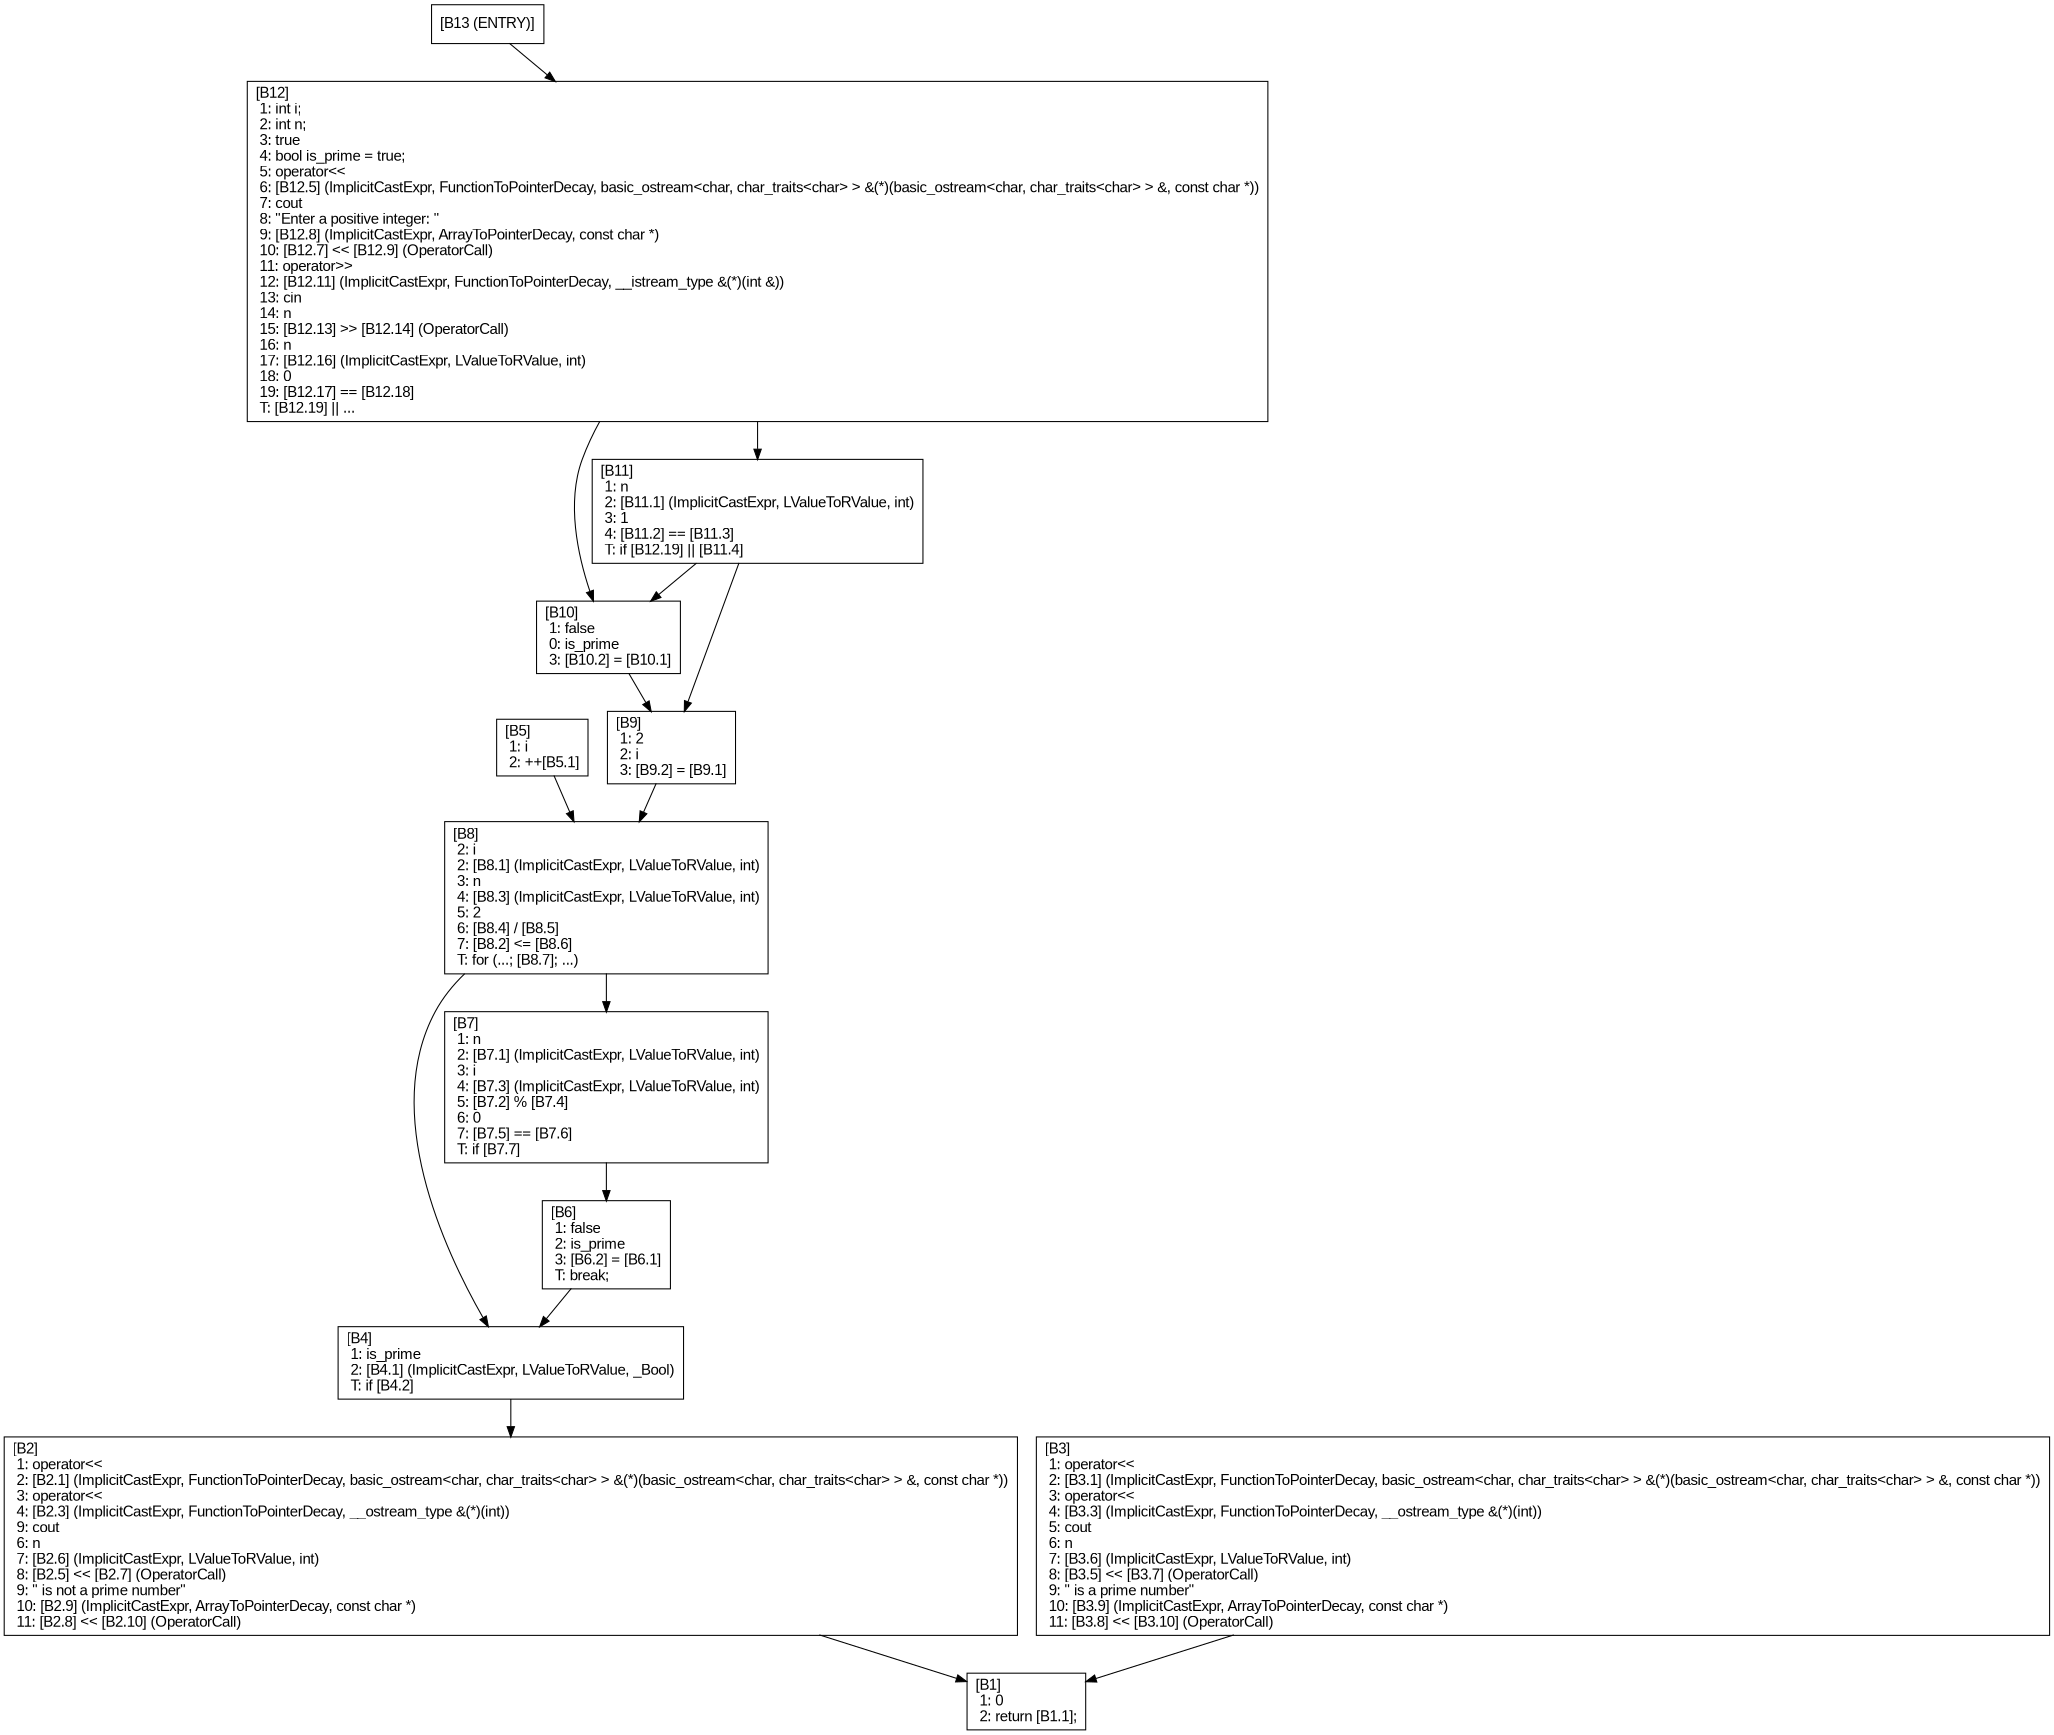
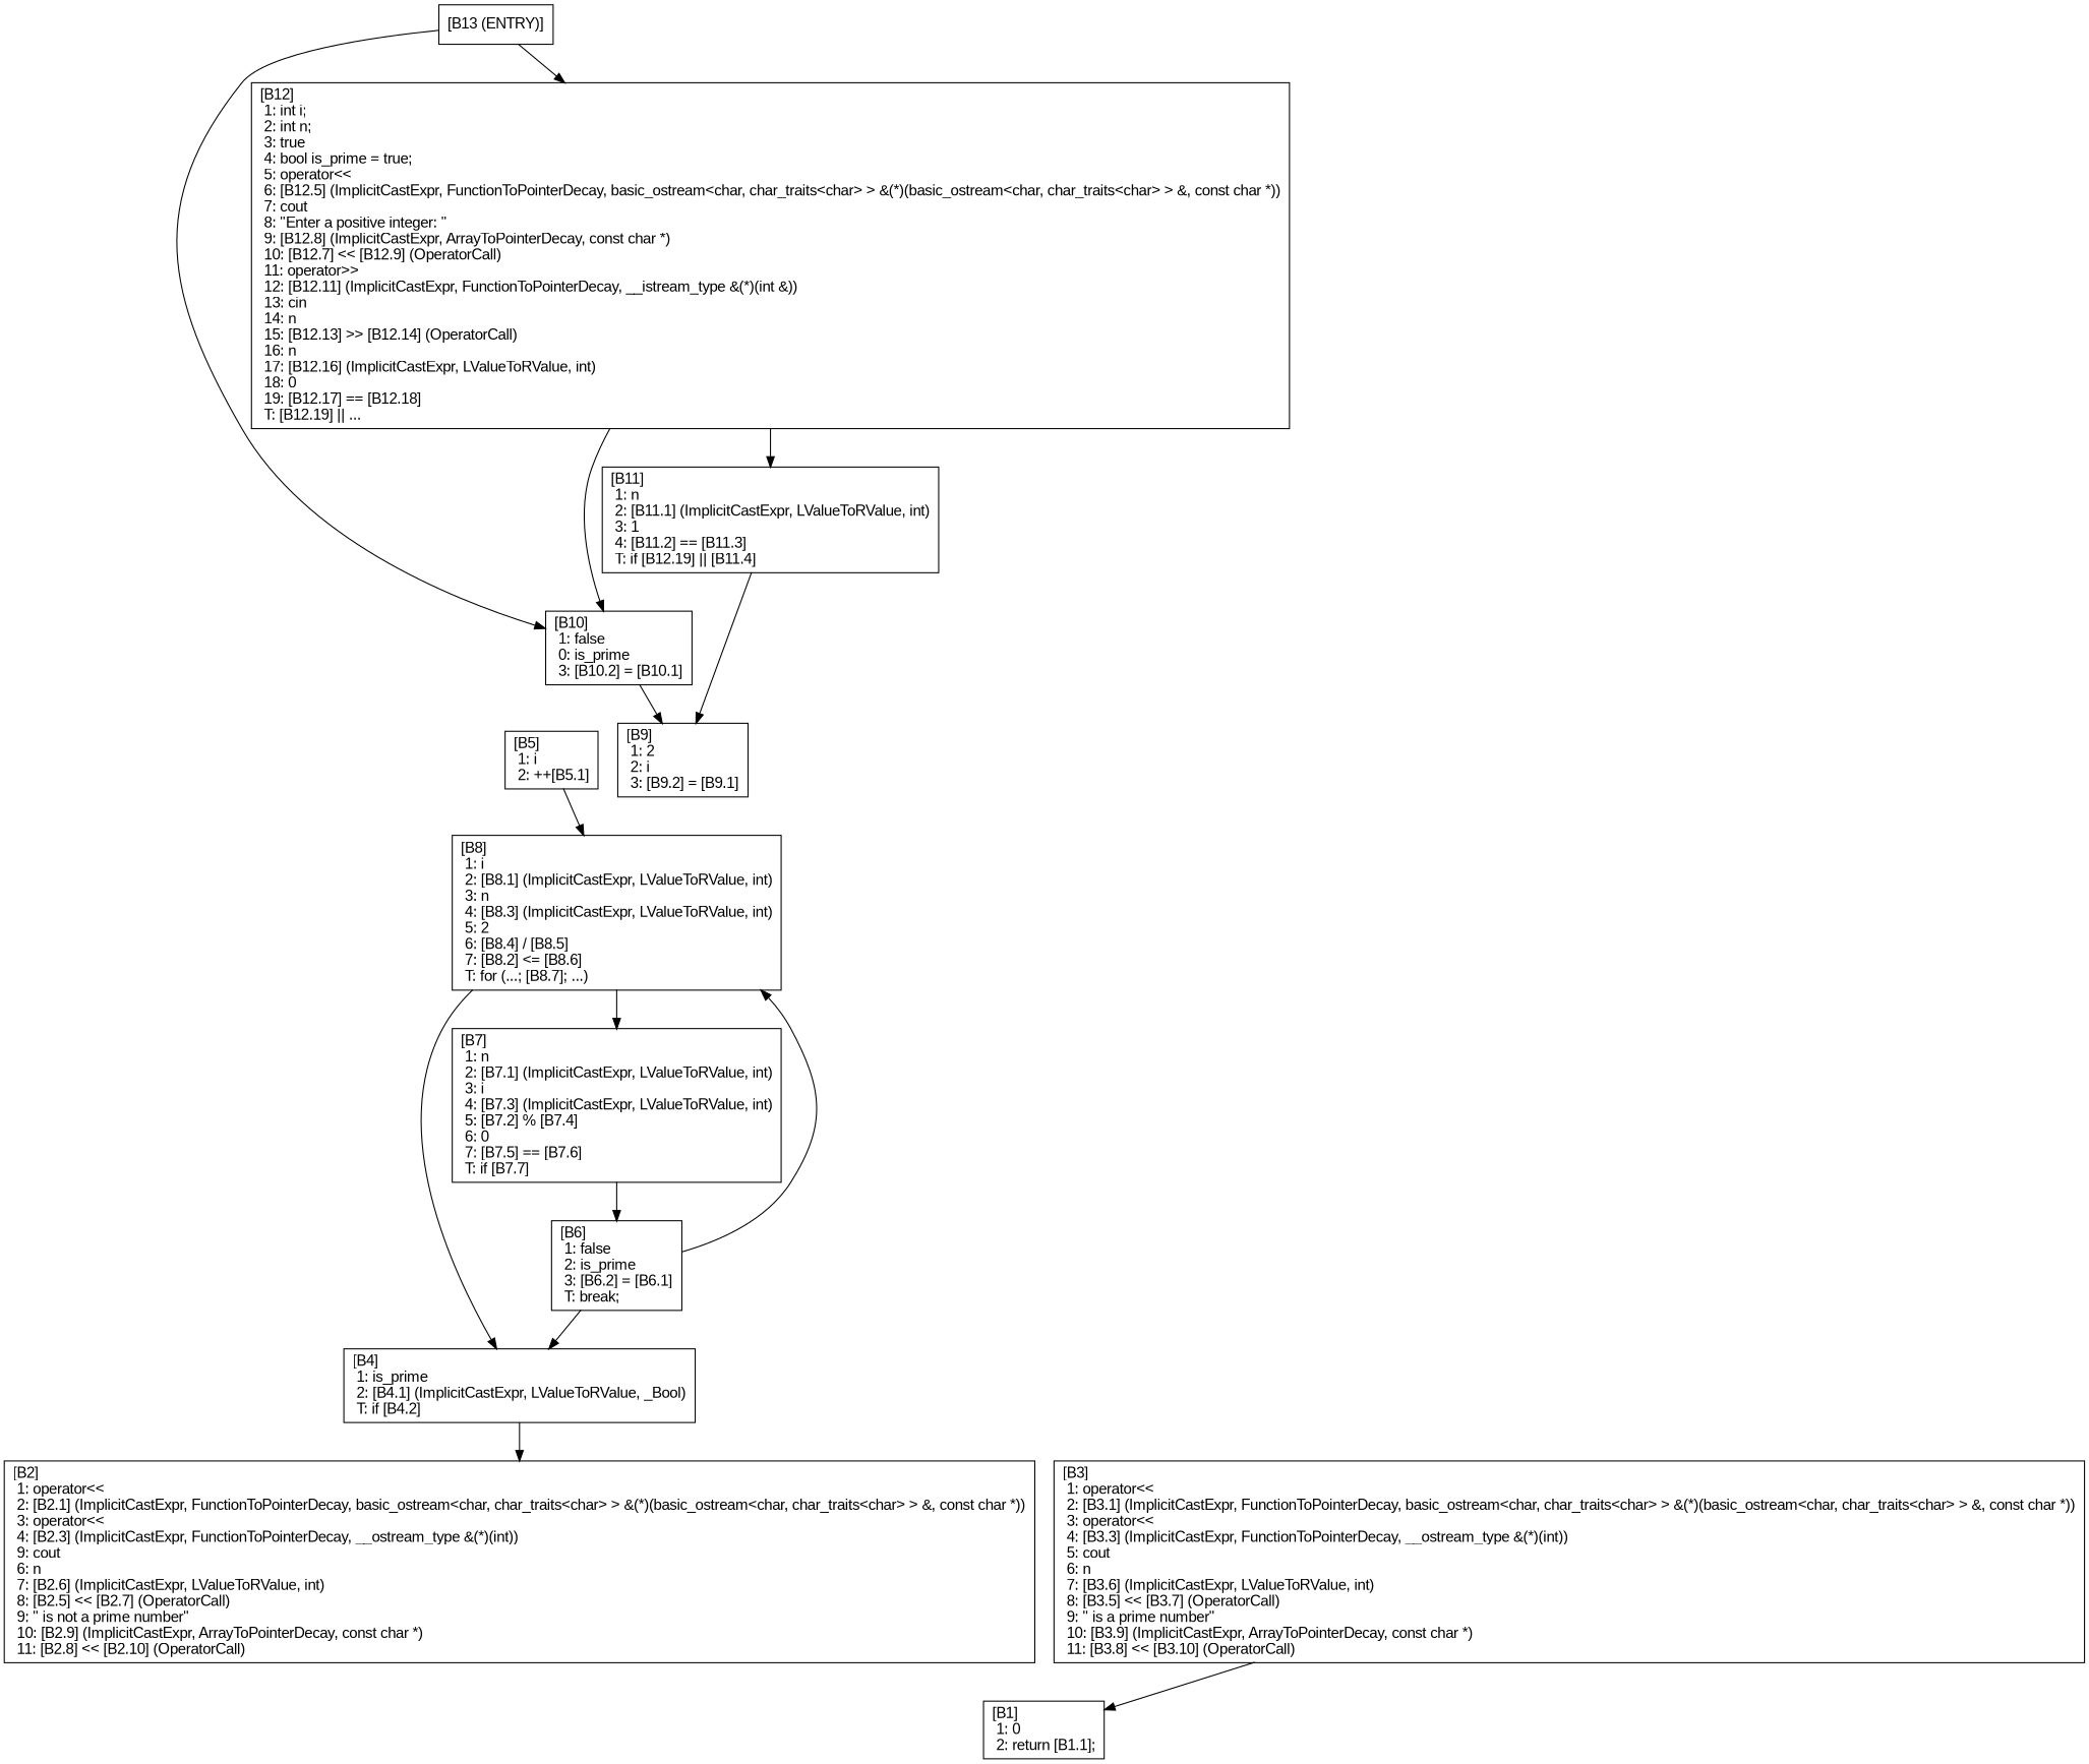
  digraph {
    fontname="Liberation Sans"
    node [fontname="Liberation Sans" shape=record]
    edge [fontname="Liberation Sans"]
    n1 [label="{ [B1]\l  1: 0\l  2: return [B1.1];\l}"]
    n2 [label="{ [B2]\l  1: operator\<\<\l  2: [B2.1] (ImplicitCastExpr, FunctionToPointerDecay, basic_ostream\<char, char_traits\<char\> \> &(*)(basic_ostream\<char, char_traits\<char\> \> &, const char *))\l  3: operator\<\<\l  4: [B2.3] (ImplicitCastExpr, FunctionToPointerDecay, __ostream_type &(*)(int))\l  9: cout\l  6: n\l  7: [B2.6] (ImplicitCastExpr, LValueToRValue, int)\l  8: [B2.5] \<\< [B2.7] (OperatorCall)\l  9: \" is not a prime number\"\l 10: [B2.9] (ImplicitCastExpr, ArrayToPointerDecay, const char *)\l 11: [B2.8] \<\< [B2.10] (OperatorCall)\l}"]
    n3 [label="{ [B3]\l  1: operator\<\<\l  2: [B3.1] (ImplicitCastExpr, FunctionToPointerDecay, basic_ostream\<char, char_traits\<char\> \> &(*)(basic_ostream\<char, char_traits\<char\> \> &, const char *))\l  3: operator\<\<\l  4: [B3.3] (ImplicitCastExpr, FunctionToPointerDecay, __ostream_type &(*)(int))\l  5: cout\l  6: n\l  7: [B3.6] (ImplicitCastExpr, LValueToRValue, int)\l  8: [B3.5] \<\< [B3.7] (OperatorCall)\l  9: \" is a prime number\"\l 10: [B3.9] (ImplicitCastExpr, ArrayToPointerDecay, const char *)\l 11: [B3.8] \<\< [B3.10] (OperatorCall)\l}"]
    n4 [label="{ [B4]\l  1: is_prime\l  2: [B4.1] (ImplicitCastExpr, LValueToRValue, _Bool)\l   T: if [B4.2]\l}"]
    n5 [label="{ [B5]\l  1: i\l  2: ++[B5.1]\l}"]
-   n6 [label="{ [B8]\l  2: i\l  2: [B8.1] (ImplicitCastExpr, LValueToRValue, int)\l  3: n\l  4: [B8.3] (ImplicitCastExpr, LValueToRValue, int)\l  5: 2\l  6: [B8.4] / [B8.5]\l  7: [B8.2] \<= [B8.6]\l   T: for (...; [B8.7]; ...)\l}"]
+   n6 [label="{ [B8]\l  1: i\l  2: [B8.1] (ImplicitCastExpr, LValueToRValue, int)\l  3: n\l  4: [B8.3] (ImplicitCastExpr, LValueToRValue, int)\l  5: 2\l  6: [B8.4] / [B8.5]\l  7: [B8.2] \<= [B8.6]\l   T: for (...; [B8.7]; ...)\l}"]
    n7 [label="{ [B7]\l  1: n\l  2: [B7.1] (ImplicitCastExpr, LValueToRValue, int)\l  3: i\l  4: [B7.3] (ImplicitCastExpr, LValueToRValue, int)\l  5: [B7.2] % [B7.4]\l  6: 0\l  7: [B7.5] == [B7.6]\l   T: if [B7.7]\l}"]
    n8 [label="{ [B6]\l  1: false\l  2: is_prime\l  3: [B6.2] = [B6.1]\l   T: break;\l}"]
    n9 [label="{ [B9]\l  1: 2\l  2: i\l  3: [B9.2] = [B9.1]\l}"]
    n10 [label="{ [B10]\l  1: false\l  0: is_prime\l  3: [B10.2] = [B10.1]\l}"]
    n11 [label="{ [B11]\l  1: n\l  2: [B11.1] (ImplicitCastExpr, LValueToRValue, int)\l  3: 1\l  4: [B11.2] == [B11.3]\l   T: if [B12.19] \|\| [B11.4]\l}"]
    n12 [label="{ [B12]\l  1: int i;\l  2: int n;\l  3: true\l  4: bool is_prime = true;\l  5: operator\<\<\l  6: [B12.5] (ImplicitCastExpr, FunctionToPointerDecay, basic_ostream\<char, char_traits\<char\> \> &(*)(basic_ostream\<char, char_traits\<char\> \> &, const char *))\l  7: cout\l  8: \"Enter a positive integer: \"\l  9: [B12.8] (ImplicitCastExpr, ArrayToPointerDecay, const char *)\l 10: [B12.7] \<\< [B12.9] (OperatorCall)\l 11: operator\>\>\l 12: [B12.11] (ImplicitCastExpr, FunctionToPointerDecay, __istream_type &(*)(int &))\l 13: cin\l 14: n\l 15: [B12.13] \>\> [B12.14] (OperatorCall)\l 16: n\l 17: [B12.16] (ImplicitCastExpr, LValueToRValue, int)\l 18: 0\l 19: [B12.17] == [B12.18]\l   T: [B12.19] \|\| ...\l}"]
    n13 [label="{ [B13 (ENTRY)]\l}"]
-   n2 -> n1
    n3 -> n1
    n4 -> n2
    n5 -> n6
    n6 -> n4
    n6 -> n7
    n7 -> n8
    n8 -> n4
-   n9 -> n6
+   n8 -> n6
    n10 -> n9
    n11 -> n9
-   n11 -> n10
+   n13 -> n10
    n12 -> n10
    n12 -> n11
    n13 -> n12
  }
